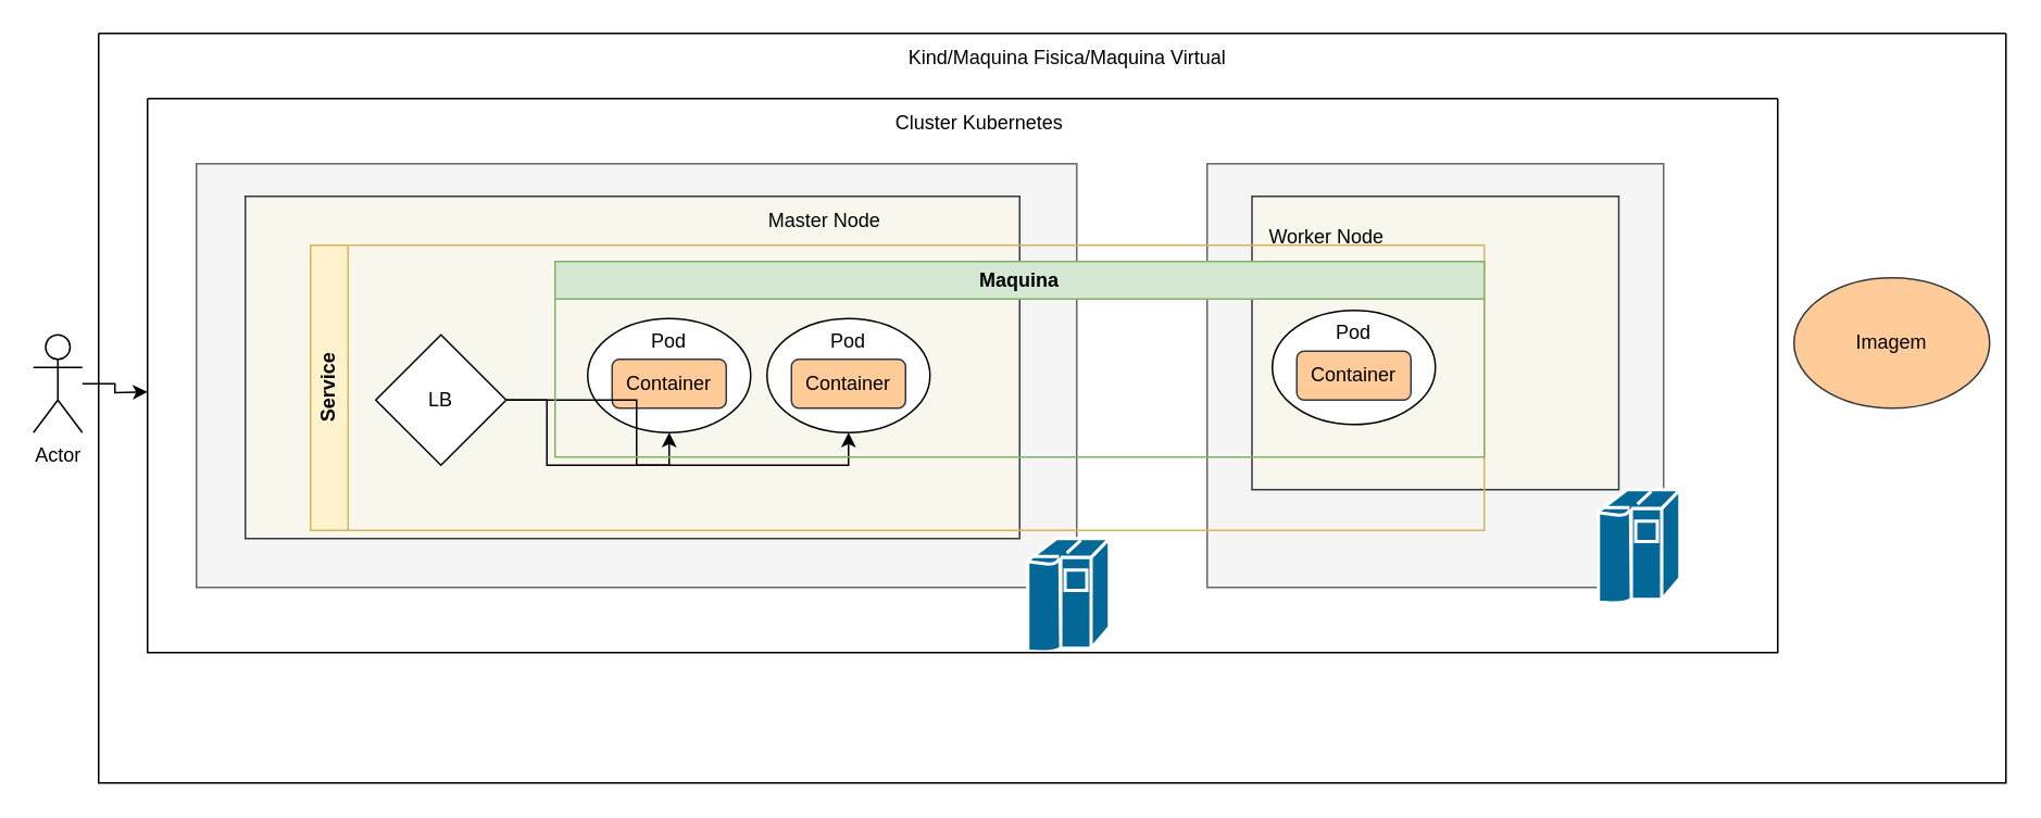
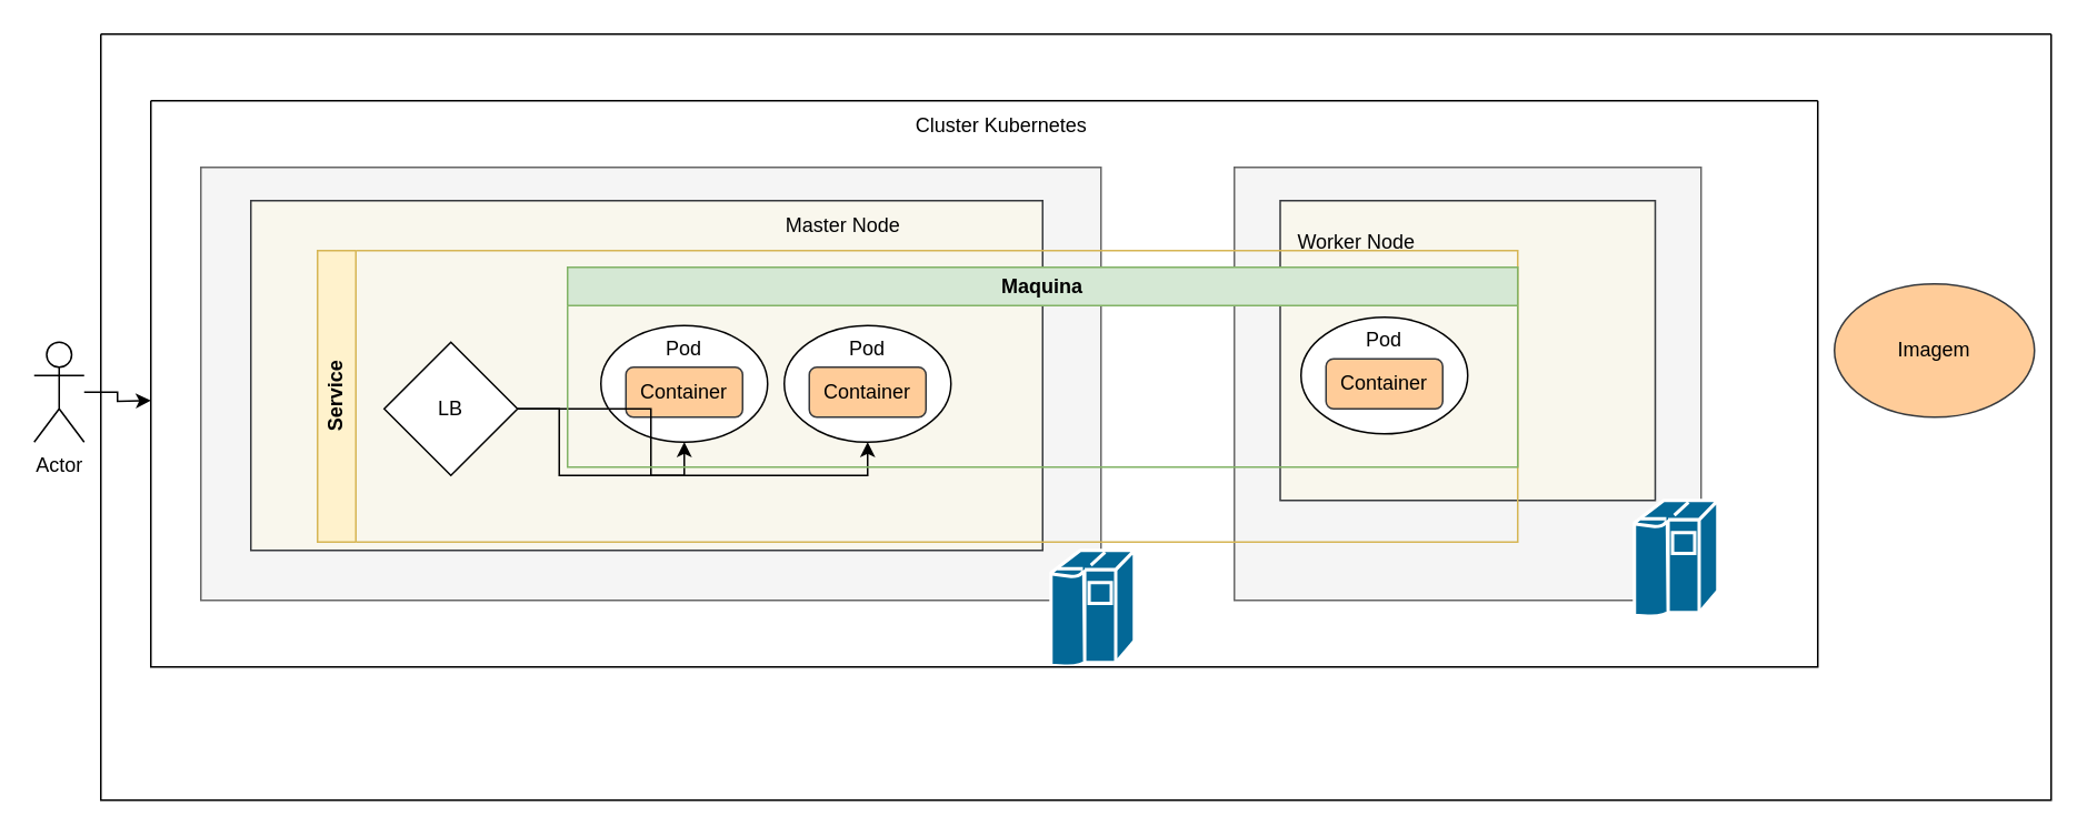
  <mxCell id="0" />
  <mxCell id="1" parent="0" />
  <mxCell id="2" value="" style="rounded=0;whiteSpace=wrap;html=1;fillColor=#f5f5f5;fontColor=#333333;strokeColor=#666666;" vertex="1" parent="1"><mxGeometry x="120" y="100" width="540" height="260" as="geometry" /></mxCell>
  <mxCell id="3" value="" style="rounded=0;whiteSpace=wrap;html=1;fillColor=#f5f5f5;fontColor=#333333;strokeColor=#666666;" vertex="1" parent="1"><mxGeometry x="740" y="100" width="280" height="260" as="geometry" /></mxCell>
  <mxCell id="4" value="" style="shape=mxgraph.cisco.computers_and_peripherals.ibm_mainframe;html=1;pointerEvents=1;dashed=0;fillColor=#036897;strokeColor=#ffffff;strokeWidth=2;verticalLabelPosition=bottom;verticalAlign=top;align=center;outlineConnect=0;" vertex="1" parent="1"><mxGeometry x="630" y="330" width="50" height="70" as="geometry" /></mxCell>
  <mxCell id="5" value="" style="shape=mxgraph.cisco.computers_and_peripherals.ibm_mainframe;html=1;pointerEvents=1;dashed=0;fillColor=#036897;strokeColor=#ffffff;strokeWidth=2;verticalLabelPosition=bottom;verticalAlign=top;align=center;outlineConnect=0;" vertex="1" parent="1"><mxGeometry x="980" y="300" width="50" height="70" as="geometry" /></mxCell>
  <mxCell id="6" value="" style="rounded=0;whiteSpace=wrap;html=1;fillColor=#f9f7ed;strokeColor=#36393d;" vertex="1" parent="1"><mxGeometry x="150" y="120" width="475" height="210" as="geometry" /></mxCell>
  <mxCell id="7" value="Master Node" style="text;html=1;align=center;verticalAlign=middle;resizable=0;points=[];autosize=1;strokeColor=none;fillColor=none;" vertex="1" parent="1"><mxGeometry x="460" y="120" width="90" height="30" as="geometry" /></mxCell>
  <mxCell id="8" value="Pod&lt;div&gt;&lt;br&gt;&lt;/div&gt;&lt;div&gt;&lt;br&gt;&lt;/div&gt;&lt;div&gt;&lt;br&gt;&lt;/div&gt;" style="ellipse;whiteSpace=wrap;html=1;" vertex="1" parent="1"><mxGeometry x="470" y="195" width="100" height="70" as="geometry" /></mxCell>
  <mxCell id="9" value="Container" style="rounded=1;whiteSpace=wrap;html=1;fillColor=#ffcc99;strokeColor=#36393d;" vertex="1" parent="1"><mxGeometry x="485" y="220" width="70" height="30" as="geometry" /></mxCell>
  <mxCell id="10" value="Pod&lt;div&gt;&lt;br&gt;&lt;/div&gt;&lt;div&gt;&lt;br&gt;&lt;/div&gt;&lt;div&gt;&lt;br&gt;&lt;/div&gt;" style="ellipse;whiteSpace=wrap;html=1;" vertex="1" parent="1"><mxGeometry x="360" y="195" width="100" height="70" as="geometry" /></mxCell>
  <mxCell id="11" value="Container" style="rounded=1;whiteSpace=wrap;html=1;fillColor=#ffcc99;strokeColor=#36393d;" vertex="1" parent="1"><mxGeometry x="375" y="220" width="70" height="30" as="geometry" /></mxCell>
  <mxCell id="12" style="edgeStyle=orthogonalEdgeStyle;rounded=0;orthogonalLoop=1;jettySize=auto;html=1;entryX=0.5;entryY=1;entryDx=0;entryDy=0;" edge="1" parent="1" source="14" target="10"><mxGeometry relative="1" as="geometry" /></mxCell>
  <mxCell id="13" style="edgeStyle=orthogonalEdgeStyle;rounded=0;orthogonalLoop=1;jettySize=auto;html=1;entryX=0.5;entryY=1;entryDx=0;entryDy=0;" edge="1" parent="1" source="14" target="8"><mxGeometry relative="1" as="geometry" /></mxCell>
  <mxCell id="14" value="LB" style="rhombus;whiteSpace=wrap;html=1;" vertex="1" parent="1"><mxGeometry x="230" y="205" width="80" height="80" as="geometry" /></mxCell>
  <mxCell id="15" style="edgeStyle=orthogonalEdgeStyle;rounded=0;orthogonalLoop=1;jettySize=auto;html=1;" edge="1" parent="1" source="16"><mxGeometry relative="1" as="geometry"><mxPoint x="90" y="240" as="targetPoint" /></mxGeometry></mxCell>
  <mxCell id="16" value="Actor" style="shape=umlActor;verticalLabelPosition=bottom;verticalAlign=top;html=1;outlineConnect=0;" vertex="1" parent="1"><mxGeometry x="20" y="205" width="30" height="60" as="geometry" /></mxCell>
  <mxCell id="17" value="" style="swimlane;startSize=0;" vertex="1" parent="1"><mxGeometry x="90" y="60" width="1000" height="340" as="geometry" /></mxCell>
  <mxCell id="18" value="Cluster Kubernetes" style="text;html=1;align=center;verticalAlign=middle;resizable=0;points=[];autosize=1;strokeColor=none;fillColor=none;" vertex="1" parent="17"><mxGeometry x="445" width="130" height="30" as="geometry" /></mxCell>
  <mxCell id="19" value="" style="rounded=0;whiteSpace=wrap;html=1;fillColor=#f9f7ed;strokeColor=#36393d;" vertex="1" parent="1"><mxGeometry x="767.5" y="120" width="225" height="180" as="geometry" /></mxCell>
  <mxCell id="20" value="Worker Node" style="text;html=1;align=center;verticalAlign=middle;resizable=0;points=[];autosize=1;strokeColor=none;fillColor=none;" vertex="1" parent="1"><mxGeometry x="767.5" y="130" width="90" height="30" as="geometry" /></mxCell>
  <mxCell id="21" value="Service" style="swimlane;horizontal=0;whiteSpace=wrap;html=1;fillColor=#fff2cc;strokeColor=#d6b656;" vertex="1" parent="1"><mxGeometry x="190" y="150" width="720" height="175" as="geometry" /></mxCell>
  <mxCell id="22" value="Pod&lt;div&gt;&lt;br&gt;&lt;/div&gt;&lt;div&gt;&lt;br&gt;&lt;/div&gt;&lt;div&gt;&lt;br&gt;&lt;/div&gt;" style="ellipse;whiteSpace=wrap;html=1;" vertex="1" parent="1"><mxGeometry x="780" y="190" width="100" height="70" as="geometry" /></mxCell>
  <mxCell id="23" value="Container" style="rounded=1;whiteSpace=wrap;html=1;fillColor=#ffcc99;strokeColor=#36393d;" vertex="1" parent="1"><mxGeometry x="795" y="215" width="70" height="30" as="geometry" /></mxCell>
  <mxCell id="24" value="Maquina" style="swimlane;whiteSpace=wrap;html=1;fillColor=#d5e8d4;strokeColor=#82b366;" vertex="1" parent="1"><mxGeometry x="340" y="160" width="570" height="120" as="geometry" /></mxCell>
  <mxCell id="25" value="" style="swimlane;startSize=0;" vertex="1" parent="1"><mxGeometry x="60" y="20" width="1170" height="460" as="geometry" /></mxCell>
- <mxCell id="26" value="Kind/Maquina Fisica/Maquina Virtual" style="text;html=1;align=center;verticalAlign=middle;resizable=0;points=[];autosize=1;strokeColor=none;fillColor=none;" vertex="1" parent="25"><mxGeometry x="484" width="220" height="30" as="geometry" /></mxCell>
  <mxCell id="27" value="Imagem" style="ellipse;whiteSpace=wrap;html=1;fillColor=#ffcc99;strokeColor=#36393d;" vertex="1" parent="25"><mxGeometry x="1040" y="150" width="120" height="80" as="geometry" /></mxCell>
